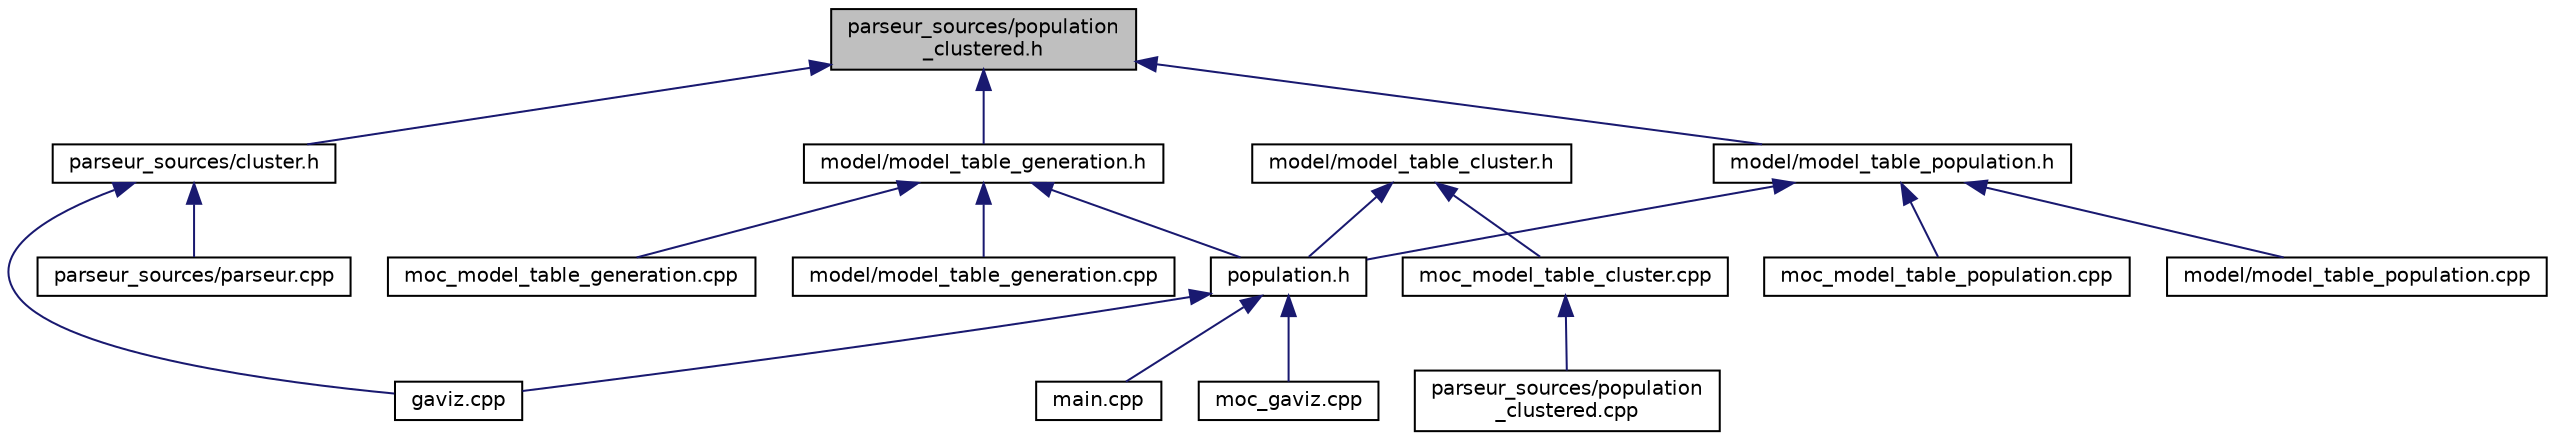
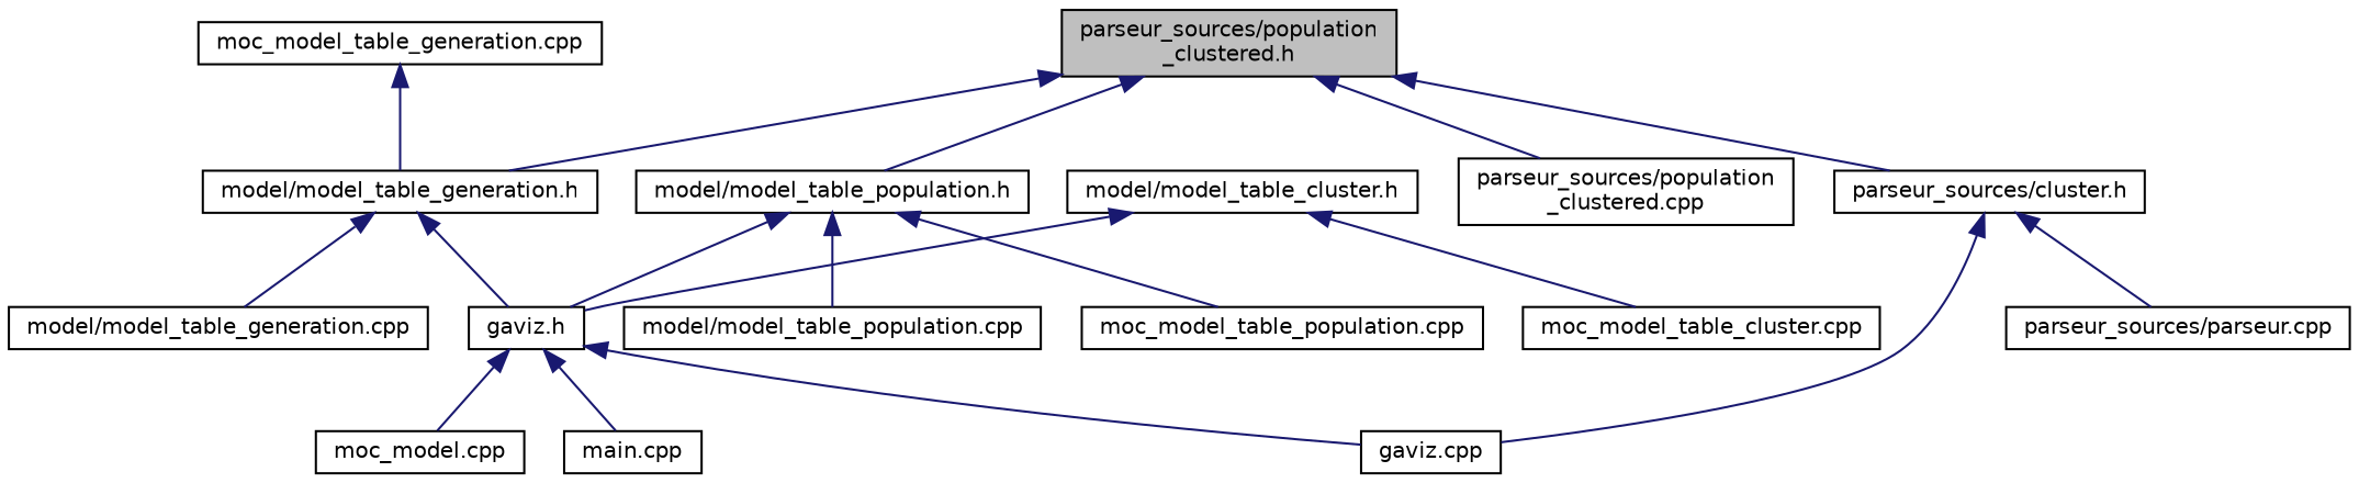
  digraph {
    node [color=black fillcolor=white fontname=Helvetica fontsize=10 shape=record style=filled]
    edge [color=midnightblue dir=back fontname=Helvetica fontsize=10 labelfontname=Helvetica labelfontsize=10 style=solid]
    n1 [fillcolor=grey75 fontcolor=black height=0.2 label="parseur_sources/population\l_clustered.h" width=0.4]
    n2 [height=0.2 label="model/model_table_population.h" width=0.4]
    n3 [height=0.2 label="model/model_table_generation.h" width=0.4]
    n4 [height=0.2 label="parseur_sources/cluster.h" width=0.4]
    n5 [height=0.2 label="parseur_sources/population\l_clustered.cpp" width=0.4]
    n6 [height=0.2 label="model/model_table_cluster.h" width=0.4]
-   n7 [height=0.2 label="population.h" width=0.4]
+   n7 [height=0.2 label="gaviz.h" width=0.4]
    n8 [height=0.2 label="moc_model_table_cluster.cpp" width=0.4]
    n9 [height=0.2 label="moc_model_table_population.cpp" width=0.4]
    n10 [height=0.2 label="model/model_table_population.cpp" width=0.4]
    n11 [height=0.2 label="moc_model_table_generation.cpp" width=0.4]
    n12 [height=0.2 label="model/model_table_generation.cpp" width=0.4]
    n13 [height=0.2 label="gaviz.cpp" width=0.4]
    n14 [height=0.2 label="parseur_sources/parseur.cpp" width=0.4]
    n15 [height=0.2 label="main.cpp" width=0.4]
-   n16 [height=0.2 label="moc_gaviz.cpp" width=0.4]
+   n16 [height=0.2 label="moc_model.cpp" width=0.4]
    n1 -> n2
    n1 -> n3
    n1 -> n4
-   n8 -> n5
+   n1 -> n5
    n2 -> n7
    n2 -> n9
    n2 -> n10
    n3 -> n7
-   n3 -> n11
+   n11 -> n3
    n3 -> n12
    n4 -> n13
    n4 -> n14
    n6 -> n7
    n6 -> n8
    n7 -> n13
    n7 -> n15
    n7 -> n16
  }
